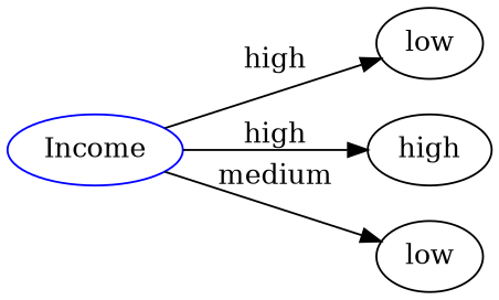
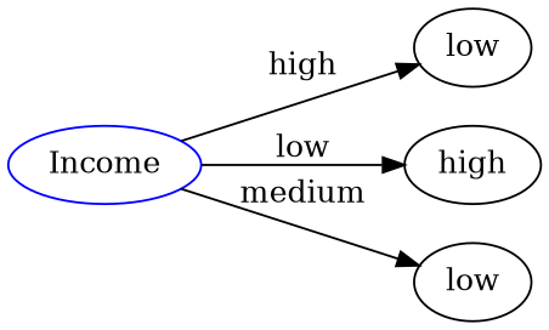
  digraph {
    rankdir=LR
    n1 [color=blue label=Income]
    n2 [label=low]
    n3 [label=high]
    n4 [label=low]
    n1 -> n2 [label=high]
-   n1 -> n3 [label=high]
+   n1 -> n3 [label=low]
    n1 -> n4 [label=medium]
  }
